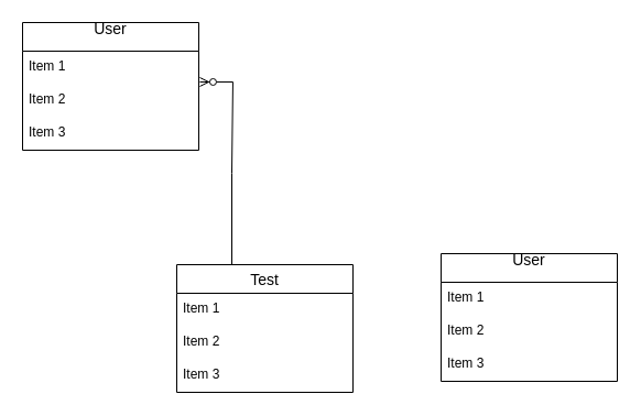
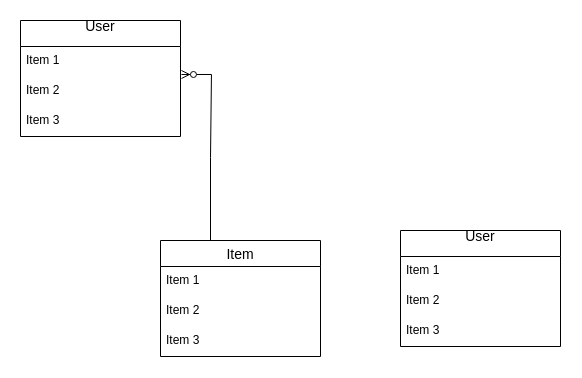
  <mxCell id="0" />
  <mxCell id="1" parent="0" />
  <mxCell id="2" value="User&#10;" style="swimlane;fontStyle=0;childLayout=stackLayout;horizontal=1;startSize=26;horizontalStack=0;resizeParent=1;resizeParentMax=0;resizeLast=0;collapsible=1;marginBottom=0;align=center;fontSize=14;" parent="1" vertex="1"><mxGeometry x="20" y="20" width="160" height="116" as="geometry" /></mxCell>
  <mxCell id="3" value="Item 1" style="text;strokeColor=none;fillColor=none;spacingLeft=4;spacingRight=4;overflow=hidden;rotatable=0;points=[[0,0.5],[1,0.5]];portConstraint=eastwest;fontSize=12;whiteSpace=wrap;html=1;" parent="2" vertex="1"><mxGeometry y="26" width="160" height="30" as="geometry" /></mxCell>
  <mxCell id="4" value="Item 2" style="text;strokeColor=none;fillColor=none;spacingLeft=4;spacingRight=4;overflow=hidden;rotatable=0;points=[[0,0.5],[1,0.5]];portConstraint=eastwest;fontSize=12;whiteSpace=wrap;html=1;" parent="2" vertex="1"><mxGeometry y="56" width="160" height="30" as="geometry" /></mxCell>
  <mxCell id="5" value="Item 3" style="text;strokeColor=none;fillColor=none;spacingLeft=4;spacingRight=4;overflow=hidden;rotatable=0;points=[[0,0.5],[1,0.5]];portConstraint=eastwest;fontSize=12;whiteSpace=wrap;html=1;" parent="2" vertex="1"><mxGeometry y="86" width="160" height="30" as="geometry" /></mxCell>
- <mxCell id="6" value="Test" style="swimlane;fontStyle=0;childLayout=stackLayout;horizontal=1;startSize=26;horizontalStack=0;resizeParent=1;resizeParentMax=0;resizeLast=0;collapsible=1;marginBottom=0;align=center;fontSize=14;" parent="1" vertex="1"><mxGeometry x="160" y="240" width="160" height="116" as="geometry" /></mxCell>
+ <mxCell id="6" value="Item" style="swimlane;fontStyle=0;childLayout=stackLayout;horizontal=1;startSize=26;horizontalStack=0;resizeParent=1;resizeParentMax=0;resizeLast=0;collapsible=1;marginBottom=0;align=center;fontSize=14;" parent="1" vertex="1"><mxGeometry x="160" y="240" width="160" height="116" as="geometry" /></mxCell>
  <mxCell id="7" value="Item 1" style="text;strokeColor=none;fillColor=none;spacingLeft=4;spacingRight=4;overflow=hidden;rotatable=0;points=[[0,0.5],[1,0.5]];portConstraint=eastwest;fontSize=12;whiteSpace=wrap;html=1;" parent="6" vertex="1"><mxGeometry y="26" width="160" height="30" as="geometry" /></mxCell>
  <mxCell id="8" value="Item 2" style="text;strokeColor=none;fillColor=none;spacingLeft=4;spacingRight=4;overflow=hidden;rotatable=0;points=[[0,0.5],[1,0.5]];portConstraint=eastwest;fontSize=12;whiteSpace=wrap;html=1;" parent="6" vertex="1"><mxGeometry y="56" width="160" height="30" as="geometry" /></mxCell>
  <mxCell id="9" value="Item 3" style="text;strokeColor=none;fillColor=none;spacingLeft=4;spacingRight=4;overflow=hidden;rotatable=0;points=[[0,0.5],[1,0.5]];portConstraint=eastwest;fontSize=12;whiteSpace=wrap;html=1;" parent="6" vertex="1"><mxGeometry y="86" width="160" height="30" as="geometry" /></mxCell>
  <mxCell id="10" value="" style="edgeStyle=entityRelationEdgeStyle;fontSize=12;html=1;endArrow=ERzeroToMany;endFill=1;rounded=0;entryX=1.006;entryY=-0.067;entryDx=0;entryDy=0;entryPerimeter=0;exitX=0.5;exitY=0;exitDx=0;exitDy=0;" parent="1" source="6" target="4" edge="1"><mxGeometry width="100" height="100" relative="1" as="geometry"><mxPoint x="360" y="520" as="sourcePoint" /><mxPoint x="460" y="420" as="targetPoint" /></mxGeometry></mxCell>
  <mxCell id="11" value="User&#10;" style="swimlane;fontStyle=0;childLayout=stackLayout;horizontal=1;startSize=26;horizontalStack=0;resizeParent=1;resizeParentMax=0;resizeLast=0;collapsible=1;marginBottom=0;align=center;fontSize=14;" vertex="1" parent="1"><mxGeometry x="400" y="230" width="160" height="116" as="geometry" /></mxCell>
  <mxCell id="12" value="Item 1" style="text;strokeColor=none;fillColor=none;spacingLeft=4;spacingRight=4;overflow=hidden;rotatable=0;points=[[0,0.5],[1,0.5]];portConstraint=eastwest;fontSize=12;whiteSpace=wrap;html=1;" vertex="1" parent="11"><mxGeometry y="26" width="160" height="30" as="geometry" /></mxCell>
  <mxCell id="13" value="Item 2" style="text;strokeColor=none;fillColor=none;spacingLeft=4;spacingRight=4;overflow=hidden;rotatable=0;points=[[0,0.5],[1,0.5]];portConstraint=eastwest;fontSize=12;whiteSpace=wrap;html=1;" vertex="1" parent="11"><mxGeometry y="56" width="160" height="30" as="geometry" /></mxCell>
  <mxCell id="14" value="Item 3" style="text;strokeColor=none;fillColor=none;spacingLeft=4;spacingRight=4;overflow=hidden;rotatable=0;points=[[0,0.5],[1,0.5]];portConstraint=eastwest;fontSize=12;whiteSpace=wrap;html=1;" vertex="1" parent="11"><mxGeometry y="86" width="160" height="30" as="geometry" /></mxCell>
